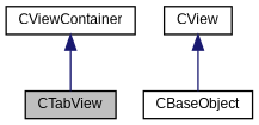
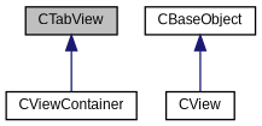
  digraph {
    node [color=black fontname=Arial fontsize=9 shape=record]
    edge [color=midnightblue dir=back fontname=Arial fontsize=9 labelfontname=Arial labelfontsize=9 style=solid]
    n1 [fillcolor=grey75 fontcolor=black height=0.2 label=CTabView style=filled width=0.4]
    n2 [height=0.2 label=CViewContainer width=0.4]
    n3 [height=0.2 label=CView width=0.4]
    n4 [height=0.2 label=CBaseObject width=0.4]
-   n2 -> n1
-   n3 -> n4
+   n1 -> n2
+   n4 -> n3
  }
